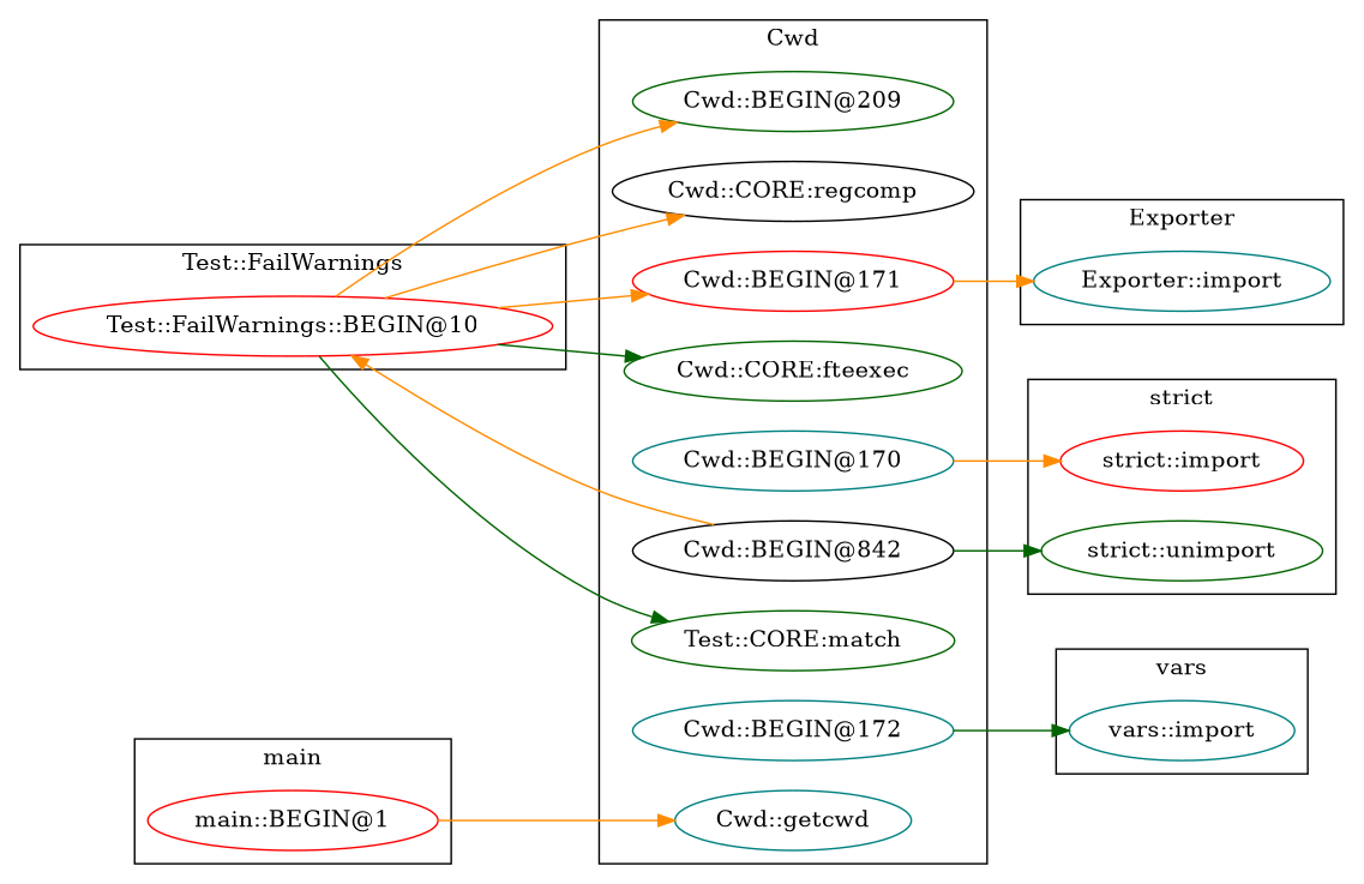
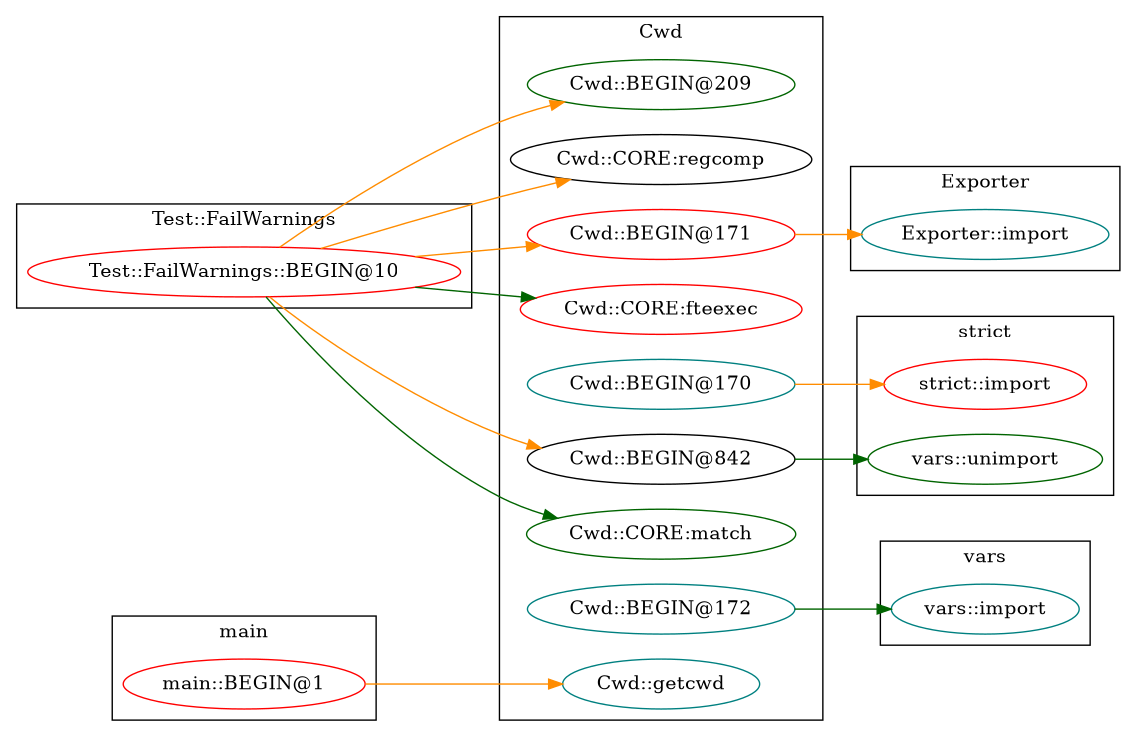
  digraph {
    rankdir=LR
    node [color=teal]
    edge [color=darkorange]
    "Cwd::BEGIN@171" [color=red]
-   "Cwd::CORE:match" [color=darkgreen label="Test::CORE:match"]
+   "Cwd::CORE:match" [color=darkgreen]
    "Cwd::BEGIN@170"
    "Cwd::BEGIN@842" [color=black]
    "Cwd::getcwd"
    "Cwd::BEGIN@172"
    "Cwd::BEGIN@209" [color=darkgreen]
    "Cwd::CORE:regcomp" [color=black]
-   "Cwd::CORE:fteexec" [color=darkgreen]
+   "Cwd::CORE:fteexec" [color=red]
    n10 [color=red label="main::BEGIN@1"]
    "vars::import"
    "Test::FailWarnings::BEGIN@10" [color=red]
    "Exporter::import"
    "strict::import" [color=red]
-   "strict::unimport" [color=darkgreen]
+   "strict::unimport" [color=darkgreen label="vars::unimport"]
    subgraph cluster_1 {
      label=Cwd
      "Cwd::BEGIN@171"
      "Cwd::CORE:match"
      "Cwd::BEGIN@170"
      "Cwd::BEGIN@842"
      "Cwd::getcwd"
      "Cwd::BEGIN@172"
      "Cwd::BEGIN@209"
      "Cwd::CORE:regcomp"
      "Cwd::CORE:fteexec"
    }
    subgraph cluster_2 {
      label=main
      n10
    }
    subgraph cluster_3 {
      label=vars
      "vars::import"
    }
    subgraph cluster_4 {
      label="Test::FailWarnings"
      "Test::FailWarnings::BEGIN@10"
    }
    subgraph cluster_5 {
      label=Exporter
      "Exporter::import"
    }
    subgraph cluster_6 {
      label="strict"
      "strict::import"
      "strict::unimport"
    }
    "Cwd::BEGIN@171" -> "Exporter::import"
    "Cwd::BEGIN@170" -> "strict::import"
    "Cwd::BEGIN@842" -> "strict::unimport" [color=darkgreen]
    "Cwd::BEGIN@172" -> "vars::import" [color=darkgreen]
    n10 -> "Cwd::getcwd"
    "Test::FailWarnings::BEGIN@10" -> "Cwd::BEGIN@171"
    "Test::FailWarnings::BEGIN@10" -> "Cwd::CORE:match" [color=darkgreen]
-   "Cwd::BEGIN@842" -> "Test::FailWarnings::BEGIN@10"
+   "Test::FailWarnings::BEGIN@10" -> "Cwd::BEGIN@842"
    "Test::FailWarnings::BEGIN@10" -> "Cwd::BEGIN@209"
    "Test::FailWarnings::BEGIN@10" -> "Cwd::CORE:regcomp"
    "Test::FailWarnings::BEGIN@10" -> "Cwd::CORE:fteexec" [color=darkgreen]
  }
